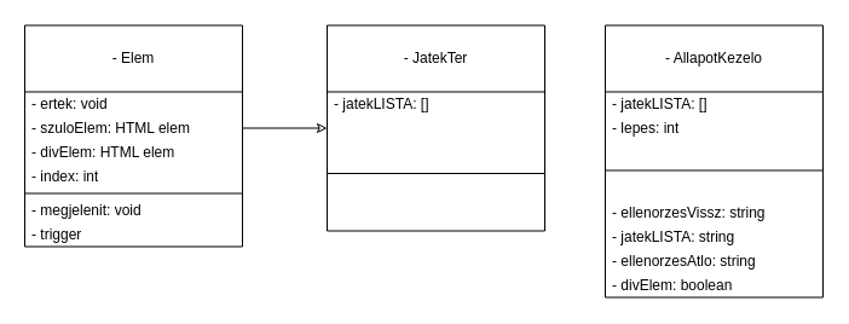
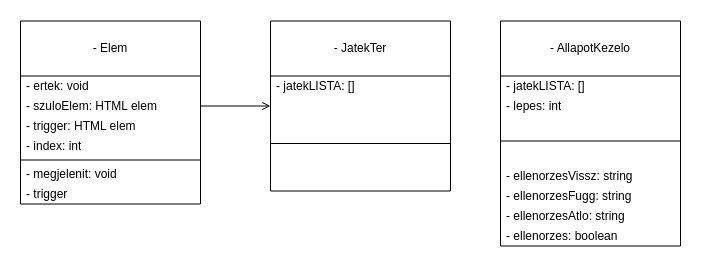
  <mxCell id="0" />
  <mxCell id="1" parent="0" />
  <mxCell id="2" value="- Elem" style="swimlane;fontStyle=0;align=center;verticalAlign=middle;childLayout=stackLayout;horizontal=1;startSize=55;horizontalStack=0;resizeParent=1;resizeParentMax=0;resizeLast=0;collapsible=0;marginBottom=0;html=1;whiteSpace=wrap;" vertex="1" parent="1"><mxGeometry x="20" y="20.5" width="180" height="183" as="geometry" /></mxCell>
  <mxCell id="3" value="- ertek: void" style="text;html=1;strokeColor=none;fillColor=none;align=left;verticalAlign=middle;spacingLeft=4;spacingRight=4;overflow=hidden;rotatable=0;points=[[0,0.5],[1,0.5]];portConstraint=eastwest;whiteSpace=wrap;" vertex="1" parent="2"><mxGeometry y="55" width="180" height="20" as="geometry" /></mxCell>
  <mxCell id="4" value="- szuloElem: HTML elem" style="text;html=1;strokeColor=none;fillColor=none;align=left;verticalAlign=middle;spacingLeft=4;spacingRight=4;overflow=hidden;rotatable=0;points=[[0,0.5],[1,0.5]];portConstraint=eastwest;whiteSpace=wrap;" vertex="1" parent="2"><mxGeometry y="75" width="180" height="20" as="geometry" /></mxCell>
- <mxCell id="5" value="- divElem: HTML elem" style="text;html=1;strokeColor=none;fillColor=none;align=left;verticalAlign=middle;spacingLeft=4;spacingRight=4;overflow=hidden;rotatable=0;points=[[0,0.5],[1,0.5]];portConstraint=eastwest;fontColor=#030303;whiteSpace=wrap;textShadow=0;" vertex="1" parent="2"><mxGeometry y="95" width="180" height="20" as="geometry" /></mxCell>
+ <mxCell id="5" value="- trigger: HTML elem" style="text;html=1;strokeColor=none;fillColor=none;align=left;verticalAlign=middle;spacingLeft=4;spacingRight=4;overflow=hidden;rotatable=0;points=[[0,0.5],[1,0.5]];portConstraint=eastwest;fontColor=#030303;whiteSpace=wrap;textShadow=0;" vertex="1" parent="2"><mxGeometry y="95" width="180" height="20" as="geometry" /></mxCell>
  <mxCell id="6" value="- index: int" style="text;html=1;strokeColor=none;fillColor=none;align=left;verticalAlign=middle;spacingLeft=4;spacingRight=4;overflow=hidden;rotatable=0;points=[[0,0.5],[1,0.5]];portConstraint=eastwest;fontColor=#030303;whiteSpace=wrap;textShadow=0;" vertex="1" parent="2"><mxGeometry y="115" width="180" height="20" as="geometry" /></mxCell>
  <mxCell id="7" value="" style="line;strokeWidth=1;fillColor=none;align=left;verticalAlign=middle;spacingTop=-1;spacingLeft=3;spacingRight=3;rotatable=0;labelPosition=right;points=[];portConstraint=eastwest;" vertex="1" parent="2"><mxGeometry y="135" width="180" height="8" as="geometry" /></mxCell>
  <mxCell id="8" value="- megjelenit: void" style="text;html=1;strokeColor=none;fillColor=none;align=left;verticalAlign=middle;spacingLeft=4;spacingRight=4;overflow=hidden;rotatable=0;points=[[0,0.5],[1,0.5]];portConstraint=eastwest;whiteSpace=wrap;" vertex="1" parent="2"><mxGeometry y="143" width="180" height="20" as="geometry" /></mxCell>
  <mxCell id="9" value="- trigger" style="text;html=1;strokeColor=none;fillColor=none;align=left;verticalAlign=middle;spacingLeft=4;spacingRight=4;overflow=hidden;rotatable=0;points=[[0,0.5],[1,0.5]];portConstraint=eastwest;whiteSpace=wrap;" vertex="1" parent="2"><mxGeometry y="163" width="180" height="20" as="geometry" /></mxCell>
  <mxCell id="10" value="- JatekTer" style="swimlane;fontStyle=0;align=center;verticalAlign=middle;childLayout=stackLayout;horizontal=1;startSize=55;horizontalStack=0;resizeParent=1;resizeParentMax=0;resizeLast=0;collapsible=0;marginBottom=0;html=1;whiteSpace=wrap;" vertex="1" parent="1"><mxGeometry x="270" y="20.5" width="180" height="170" as="geometry" /></mxCell>
  <mxCell id="11" value="- jatekLISTA: []" style="text;html=1;strokeColor=none;fillColor=none;align=left;verticalAlign=middle;spacingLeft=4;spacingRight=4;overflow=hidden;rotatable=0;points=[[0,0.5],[1,0.5]];portConstraint=eastwest;whiteSpace=wrap;" vertex="1" parent="10"><mxGeometry y="55" width="180" height="20" as="geometry" /></mxCell>
  <mxCell id="12" value="" style="line;strokeWidth=1;fillColor=none;align=left;verticalAlign=middle;spacingTop=-1;spacingLeft=3;spacingRight=3;rotatable=0;labelPosition=right;points=[];portConstraint=eastwest;" vertex="1" parent="10"><mxGeometry y="75" width="180" height="95" as="geometry" /></mxCell>
  <mxCell id="13" value="- AllapotKezelo" style="swimlane;fontStyle=0;align=center;verticalAlign=middle;childLayout=stackLayout;horizontal=1;startSize=55;horizontalStack=0;resizeParent=1;resizeParentMax=0;resizeLast=0;collapsible=0;marginBottom=0;html=1;whiteSpace=wrap;" vertex="1" parent="1"><mxGeometry x="500" y="20.5" width="180" height="225" as="geometry" /></mxCell>
  <mxCell id="14" value="- jatekLISTA: []" style="text;html=1;strokeColor=none;fillColor=none;align=left;verticalAlign=middle;spacingLeft=4;spacingRight=4;overflow=hidden;rotatable=0;points=[[0,0.5],[1,0.5]];portConstraint=eastwest;whiteSpace=wrap;" vertex="1" parent="13"><mxGeometry y="55" width="180" height="20" as="geometry" /></mxCell>
  <mxCell id="15" value="- lepes: int" style="text;html=1;strokeColor=none;fillColor=none;align=left;verticalAlign=middle;spacingLeft=4;spacingRight=4;overflow=hidden;rotatable=0;points=[[0,0.5],[1,0.5]];portConstraint=eastwest;whiteSpace=wrap;" vertex="1" parent="13"><mxGeometry y="75" width="180" height="20" as="geometry" /></mxCell>
  <mxCell id="16" value="" style="line;strokeWidth=1;fillColor=none;align=left;verticalAlign=middle;spacingTop=-1;spacingLeft=3;spacingRight=3;rotatable=0;labelPosition=right;points=[];portConstraint=eastwest;" vertex="1" parent="13"><mxGeometry y="95" width="180" height="50" as="geometry" /></mxCell>
  <mxCell id="17" value="- ellenorzesVissz: string" style="text;html=1;strokeColor=none;fillColor=none;align=left;verticalAlign=middle;spacingLeft=4;spacingRight=4;overflow=hidden;rotatable=0;points=[[0,0.5],[1,0.5]];portConstraint=eastwest;whiteSpace=wrap;" vertex="1" parent="13"><mxGeometry y="145" width="180" height="20" as="geometry" /></mxCell>
- <mxCell id="18" value="- jatekLISTA: string" style="text;html=1;strokeColor=none;fillColor=none;align=left;verticalAlign=middle;spacingLeft=4;spacingRight=4;overflow=hidden;rotatable=0;points=[[0,0.5],[1,0.5]];portConstraint=eastwest;whiteSpace=wrap;" vertex="1" parent="13"><mxGeometry y="165" width="180" height="20" as="geometry" /></mxCell>
+ <mxCell id="18" value="- ellenorzesFugg: string" style="text;html=1;strokeColor=none;fillColor=none;align=left;verticalAlign=middle;spacingLeft=4;spacingRight=4;overflow=hidden;rotatable=0;points=[[0,0.5],[1,0.5]];portConstraint=eastwest;whiteSpace=wrap;" vertex="1" parent="13"><mxGeometry y="165" width="180" height="20" as="geometry" /></mxCell>
  <mxCell id="19" value="- ellenorzesAtlo: string" style="text;html=1;strokeColor=none;fillColor=none;align=left;verticalAlign=middle;spacingLeft=4;spacingRight=4;overflow=hidden;rotatable=0;points=[[0,0.5],[1,0.5]];portConstraint=eastwest;whiteSpace=wrap;" vertex="1" parent="13"><mxGeometry y="185" width="180" height="20" as="geometry" /></mxCell>
- <mxCell id="20" value="- divElem: boolean" style="text;html=1;strokeColor=none;fillColor=none;align=left;verticalAlign=middle;spacingLeft=4;spacingRight=4;overflow=hidden;rotatable=0;points=[[0,0.5],[1,0.5]];portConstraint=eastwest;whiteSpace=wrap;" vertex="1" parent="13"><mxGeometry y="205" width="180" height="20" as="geometry" /></mxCell>
- <mxCell id="21" style="edgeStyle=orthogonalEdgeStyle;rounded=0;orthogonalLoop=1;jettySize=auto;html=1;exitX=1;exitY=0.5;exitDx=0;exitDy=0;entryX=0;entryY=0.5;entryDx=0;entryDy=0;endArrow=classic;endFill=0;" edge="1" parent="1" source="4" target="10"><mxGeometry relative="1" as="geometry" /></mxCell>
+ <mxCell id="20" value="- ellenorzes: boolean" style="text;html=1;strokeColor=none;fillColor=none;align=left;verticalAlign=middle;spacingLeft=4;spacingRight=4;overflow=hidden;rotatable=0;points=[[0,0.5],[1,0.5]];portConstraint=eastwest;whiteSpace=wrap;" vertex="1" parent="13"><mxGeometry y="205" width="180" height="20" as="geometry" /></mxCell>
+ <mxCell id="21" style="edgeStyle=orthogonalEdgeStyle;rounded=0;orthogonalLoop=1;jettySize=auto;html=1;exitX=1;exitY=0.5;exitDx=0;exitDy=0;entryX=0;entryY=0.5;entryDx=0;entryDy=0;endArrow=open;endFill=0;" edge="1" parent="1" source="4" target="10"><mxGeometry relative="1" as="geometry" /></mxCell>
